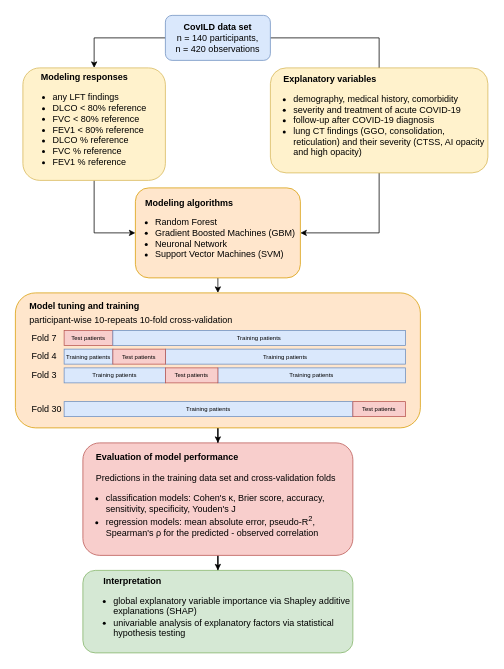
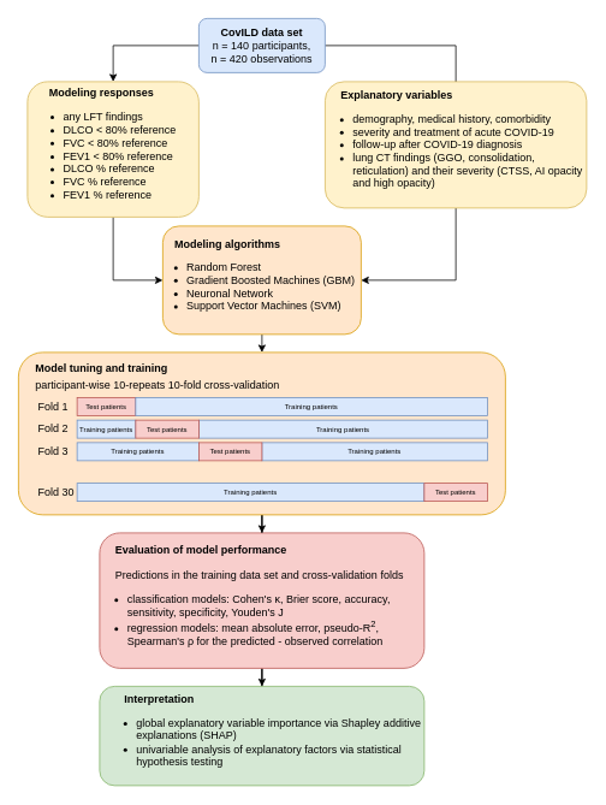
  <mxCell id="0" />
  <mxCell id="1" parent="0" />
  <mxCell id="2" style="edgeStyle=orthogonalEdgeStyle;rounded=0;orthogonalLoop=1;jettySize=auto;html=1;entryX=0.5;entryY=0;entryDx=0;entryDy=0;" edge="1" parent="1" source="4" target="6"><mxGeometry relative="1" as="geometry"><Array as="points"><mxPoint x="125" y="50" /></Array></mxGeometry></mxCell>
  <mxCell id="3" style="edgeStyle=orthogonalEdgeStyle;rounded=0;orthogonalLoop=1;jettySize=auto;html=1;entryX=0.5;entryY=0;entryDx=0;entryDy=0;" edge="1" parent="1"><mxGeometry relative="1" as="geometry"><mxPoint x="360" y="50" as="sourcePoint" /><mxPoint x="505" y="110" as="targetPoint" /><Array as="points"><mxPoint x="505" y="50" /></Array></mxGeometry></mxCell>
  <mxCell id="4" value="&lt;b&gt;CovILD data set&lt;br&gt;&lt;/b&gt;n = 140 participants,&lt;br&gt;n = 420 observations" style="rounded=1;whiteSpace=wrap;html=1;fillColor=#dae8fc;strokeColor=#6c8ebf;" vertex="1" parent="1"><mxGeometry x="220" y="20" width="140" height="60" as="geometry" /></mxCell>
  <mxCell id="5" style="edgeStyle=orthogonalEdgeStyle;rounded=0;orthogonalLoop=1;jettySize=auto;html=1;entryX=0;entryY=0.5;entryDx=0;entryDy=0;" edge="1" parent="1" source="6" target="10"><mxGeometry relative="1" as="geometry" /></mxCell>
  <mxCell id="6" value="&lt;b&gt;Modeling responses&lt;/b&gt;&lt;br&gt;&lt;ul&gt;&lt;li style=&quot;text-align: left;&quot;&gt;any LFT findings&lt;/li&gt;&lt;li style=&quot;text-align: left;&quot;&gt;DLCO &amp;lt; 80% reference&lt;/li&gt;&lt;li style=&quot;text-align: left;&quot;&gt;FVC &amp;lt; 80% reference&lt;/li&gt;&lt;li style=&quot;text-align: left;&quot;&gt;FEV1 &amp;lt; 80% reference&lt;/li&gt;&lt;li style=&quot;text-align: left;&quot;&gt;DLCO % reference&lt;/li&gt;&lt;li style=&quot;text-align: left;&quot;&gt;FVC % reference&lt;/li&gt;&lt;li style=&quot;text-align: left;&quot;&gt;FEV1 % reference&lt;/li&gt;&lt;/ul&gt;" style="rounded=1;whiteSpace=wrap;html=1;spacingLeft=-25;fillColor=#fff2cc;strokeColor=#d6b656;" vertex="1" parent="1"><mxGeometry x="30" y="90" width="190" height="150" as="geometry" /></mxCell>
  <mxCell id="7" style="edgeStyle=orthogonalEdgeStyle;rounded=0;orthogonalLoop=1;jettySize=auto;html=1;entryX=1;entryY=0.5;entryDx=0;entryDy=0;" edge="1" parent="1" source="8" target="10"><mxGeometry relative="1" as="geometry" /></mxCell>
  <mxCell id="8" value="&lt;div style=&quot;text-align: left;&quot;&gt;&lt;b style=&quot;background-color: initial;&quot;&gt;&lt;span style=&quot;white-space: pre;&quot;&gt;&#09;&lt;/span&gt;Explanatory variables&lt;/b&gt;&lt;/div&gt;&lt;ul&gt;&lt;li style=&quot;text-align: left;&quot;&gt;demography, medical history, comorbidity&lt;/li&gt;&lt;li style=&quot;text-align: left;&quot;&gt;severity and treatment of acute COVID-19&lt;/li&gt;&lt;li style=&quot;text-align: left;&quot;&gt;follow-up after COVID-19 diagnosis&lt;/li&gt;&lt;li style=&quot;text-align: left;&quot;&gt;lung CT findings (GGO, consolidation, reticulation) and their severity (CTSS, AI opacity and high opacity)&lt;/li&gt;&lt;/ul&gt;" style="rounded=1;whiteSpace=wrap;html=1;spacingLeft=-10;fillColor=#fff2cc;strokeColor=#d6b656;" vertex="1" parent="1"><mxGeometry x="360" y="90" width="290" height="140" as="geometry" /></mxCell>
  <mxCell id="9" style="edgeStyle=orthogonalEdgeStyle;rounded=0;orthogonalLoop=1;jettySize=auto;html=1;exitX=0.5;exitY=1;exitDx=0;exitDy=0;entryX=0.5;entryY=0;entryDx=0;entryDy=0;" edge="1" parent="1" source="10" target="15"><mxGeometry relative="1" as="geometry" /></mxCell>
  <mxCell id="10" value="&lt;div style=&quot;text-align: left;&quot;&gt;&lt;b style=&quot;background-color: initial;&quot;&gt;&lt;span style=&quot;white-space: pre;&quot;&gt;&#09;&lt;/span&gt;Modeling algorithms&lt;/b&gt;&lt;/div&gt;&lt;ul&gt;&lt;li style=&quot;text-align: left;&quot;&gt;Random Forest&lt;/li&gt;&lt;li style=&quot;text-align: left;&quot;&gt;Gradient Boosted Machines (GBM)&lt;/li&gt;&lt;li style=&quot;text-align: left;&quot;&gt;Neuronal Network&lt;/li&gt;&lt;li style=&quot;text-align: left;&quot;&gt;Support Vector Machines (SVM)&lt;/li&gt;&lt;/ul&gt;" style="rounded=1;whiteSpace=wrap;html=1;spacingLeft=-20;fillColor=#ffe6cc;strokeColor=#d79b00;" vertex="1" parent="1"><mxGeometry x="180" y="250" width="220" height="120" as="geometry" /></mxCell>
  <mxCell id="11" style="edgeStyle=orthogonalEdgeStyle;rounded=0;orthogonalLoop=1;jettySize=auto;html=1;exitX=0.5;exitY=1;exitDx=0;exitDy=0;" edge="1" parent="1" source="12" target="14"><mxGeometry relative="1" as="geometry" /></mxCell>
  <mxCell id="12" value="&lt;div style=&quot;text-align: left;&quot;&gt;&lt;b style=&quot;background-color: initial;&quot;&gt;&lt;span style=&quot;white-space: pre;&quot;&gt;&#09;&lt;/span&gt;Evaluation of model performance&lt;/b&gt;&lt;/div&gt;&lt;div style=&quot;text-align: left;&quot;&gt;&lt;b style=&quot;background-color: initial;&quot;&gt;&lt;br&gt;&lt;/b&gt;&lt;/div&gt;&lt;div style=&quot;text-align: left;&quot;&gt;&lt;span style=&quot;background-color: initial;&quot;&gt;&lt;span style=&quot;white-space: pre;&quot;&gt;&#09;&lt;/span&gt;Predictions in the training data set and cross-validation folds&lt;/span&gt;&lt;/div&gt;&lt;ul&gt;&lt;li style=&quot;text-align: left;&quot;&gt;classification models: Cohen's&amp;nbsp;κ, Brier score, accuracy, sensitivity, specificity, Youden's J&lt;/li&gt;&lt;li style=&quot;text-align: left;&quot;&gt;regression models: mean absolute error, pseudo-R&lt;sup&gt;2&lt;/sup&gt;, Spearman's&amp;nbsp;ρ for the predicted - observed correlation&lt;/li&gt;&lt;/ul&gt;" style="rounded=1;whiteSpace=wrap;html=1;spacingLeft=-10;fillColor=#f8cecc;strokeColor=#b85450;" vertex="1" parent="1"><mxGeometry x="110" y="590" width="360" height="150" as="geometry" /></mxCell>
  <mxCell id="13" style="edgeStyle=orthogonalEdgeStyle;rounded=0;orthogonalLoop=1;jettySize=auto;html=1;exitX=0.5;exitY=1;exitDx=0;exitDy=0;" edge="1" parent="1" source="15" target="12"><mxGeometry relative="1" as="geometry" /></mxCell>
  <mxCell id="14" value="&lt;div style=&quot;text-align: left;&quot;&gt;&lt;b style=&quot;background-color: initial;&quot;&gt;&lt;span style=&quot;white-space: pre;&quot;&gt;&#09;&lt;/span&gt;Interpretation&lt;/b&gt;&lt;/div&gt;&lt;ul&gt;&lt;li style=&quot;text-align: left;&quot;&gt;global explanatory variable importance via Shapley additive explanations (SHAP)&lt;/li&gt;&lt;li style=&quot;text-align: left;&quot;&gt;univariable analysis of explanatory factors via statistical hypothesis testing&lt;/li&gt;&lt;/ul&gt;" style="rounded=1;whiteSpace=wrap;html=1;fillColor=#d5e8d4;strokeColor=#82b366;" vertex="1" parent="1"><mxGeometry x="110" y="760" width="360" height="110" as="geometry" /></mxCell>
  <mxCell id="15" value="&lt;p style=&quot;line-height: 150%;&quot;&gt;&lt;b style=&quot;&quot;&gt;Model tuning and training&lt;/b&gt;&lt;br&gt;participant-wise 10-repeats 10-fold cross-validation&lt;/p&gt;" style="rounded=1;whiteSpace=wrap;html=1;align=left;spacingLeft=19;verticalAlign=top;spacingTop=-8;spacing=0;fillColor=#ffe6cc;strokeColor=#d79b00;" vertex="1" parent="1"><mxGeometry x="20" y="390" width="540" height="180" as="geometry" /></mxCell>
  <mxCell id="16" value="" style="group" vertex="1" connectable="0" parent="1"><mxGeometry x="40" y="436" width="500" height="124" as="geometry" /></mxCell>
  <mxCell id="17" value="Test patients" style="rounded=0;whiteSpace=wrap;html=1;fillColor=#f8cecc;strokeColor=#b85450;fontSize=8;fontStyle=0" vertex="1" parent="16"><mxGeometry x="45" y="4" width="65" height="20" as="geometry" /></mxCell>
  <mxCell id="18" value="Training patients" style="rounded=0;whiteSpace=wrap;html=1;fillColor=#dae8fc;strokeColor=#6c8ebf;fontStyle=0;fontSize=8;container=0;" vertex="1" parent="16"><mxGeometry x="110" y="4" width="390" height="20" as="geometry" /></mxCell>
  <mxCell id="19" value="Training patients" style="rounded=0;whiteSpace=wrap;html=1;fillColor=#dae8fc;strokeColor=#6c8ebf;fontStyle=0;fontSize=8;" vertex="1" parent="16"><mxGeometry x="45" y="29" width="65" height="20" as="geometry" /></mxCell>
  <mxCell id="20" value="Training patients" style="rounded=0;whiteSpace=wrap;html=1;fillColor=#dae8fc;strokeColor=#6c8ebf;fontStyle=0;fontSize=8;" vertex="1" parent="16"><mxGeometry x="45" y="54" width="135" height="20" as="geometry" /></mxCell>
  <mxCell id="21" value="Training patients" style="rounded=0;whiteSpace=wrap;html=1;fillColor=#dae8fc;strokeColor=#6c8ebf;fontStyle=0;fontSize=8;" vertex="1" parent="16"><mxGeometry x="45" y="99" width="385" height="20" as="geometry" /></mxCell>
  <mxCell id="22" value="Training patients" style="rounded=0;whiteSpace=wrap;html=1;fillColor=#dae8fc;strokeColor=#6c8ebf;fontStyle=0;fontSize=8;" vertex="1" parent="16"><mxGeometry x="180" y="29" width="320" height="20" as="geometry" /></mxCell>
  <mxCell id="23" value="Training patients" style="rounded=0;whiteSpace=wrap;html=1;fillColor=#dae8fc;strokeColor=#6c8ebf;fontStyle=0;fontSize=8;" vertex="1" parent="16"><mxGeometry x="250" y="54" width="250" height="20" as="geometry" /></mxCell>
- <mxCell id="24" value="&lt;span style=&quot;font-weight: normal; font-size: 12px;&quot;&gt;Fold 7&lt;/span&gt;" style="text;html=1;strokeColor=none;fillColor=none;align=left;verticalAlign=middle;whiteSpace=wrap;rounded=0;fontStyle=1;fontSize=12;" vertex="1" parent="16"><mxGeometry width="60" height="30" as="geometry" /></mxCell>
- <mxCell id="25" value="&lt;span style=&quot;font-weight: normal;&quot;&gt;Fold 4&lt;/span&gt;" style="text;html=1;strokeColor=none;fillColor=none;align=left;verticalAlign=middle;whiteSpace=wrap;rounded=0;fontStyle=1;fontSize=12;" vertex="1" parent="16"><mxGeometry y="24" width="60" height="30" as="geometry" /></mxCell>
+ <mxCell id="24" value="&lt;span style=&quot;font-weight: normal; font-size: 12px;&quot;&gt;Fold 1&lt;/span&gt;" style="text;html=1;strokeColor=none;fillColor=none;align=left;verticalAlign=middle;whiteSpace=wrap;rounded=0;fontStyle=1;fontSize=12;" vertex="1" parent="16"><mxGeometry width="60" height="30" as="geometry" /></mxCell>
+ <mxCell id="25" value="&lt;span style=&quot;font-weight: normal;&quot;&gt;Fold 2&lt;/span&gt;" style="text;html=1;strokeColor=none;fillColor=none;align=left;verticalAlign=middle;whiteSpace=wrap;rounded=0;fontStyle=1;fontSize=12;" vertex="1" parent="16"><mxGeometry y="24" width="60" height="30" as="geometry" /></mxCell>
  <mxCell id="26" value="Fold 30" style="text;html=1;strokeColor=none;fillColor=none;align=left;verticalAlign=middle;whiteSpace=wrap;rounded=0;fontStyle=0;fontSize=12;" vertex="1" parent="16"><mxGeometry y="94" width="60" height="30" as="geometry" /></mxCell>
  <mxCell id="27" value="Fold 3" style="text;html=1;strokeColor=none;fillColor=none;align=left;verticalAlign=middle;whiteSpace=wrap;rounded=0;fontStyle=0;fontSize=12;" vertex="1" parent="16"><mxGeometry y="49" width="60" height="30" as="geometry" /></mxCell>
  <mxCell id="28" value="Test patients" style="rounded=0;whiteSpace=wrap;html=1;fillColor=#f8cecc;strokeColor=#b85450;fontSize=8;fontStyle=0" vertex="1" parent="16"><mxGeometry x="110" y="29" width="70" height="20" as="geometry" /></mxCell>
  <mxCell id="29" value="Test patients" style="rounded=0;whiteSpace=wrap;html=1;fillColor=#f8cecc;strokeColor=#b85450;fontSize=8;fontStyle=0" vertex="1" parent="16"><mxGeometry x="180" y="54" width="70" height="20" as="geometry" /></mxCell>
  <mxCell id="30" value="Test patients" style="rounded=0;whiteSpace=wrap;html=1;fillColor=#f8cecc;strokeColor=#b85450;fontSize=8;fontStyle=0" vertex="1" parent="16"><mxGeometry x="430" y="99" width="70" height="20" as="geometry" /></mxCell>
